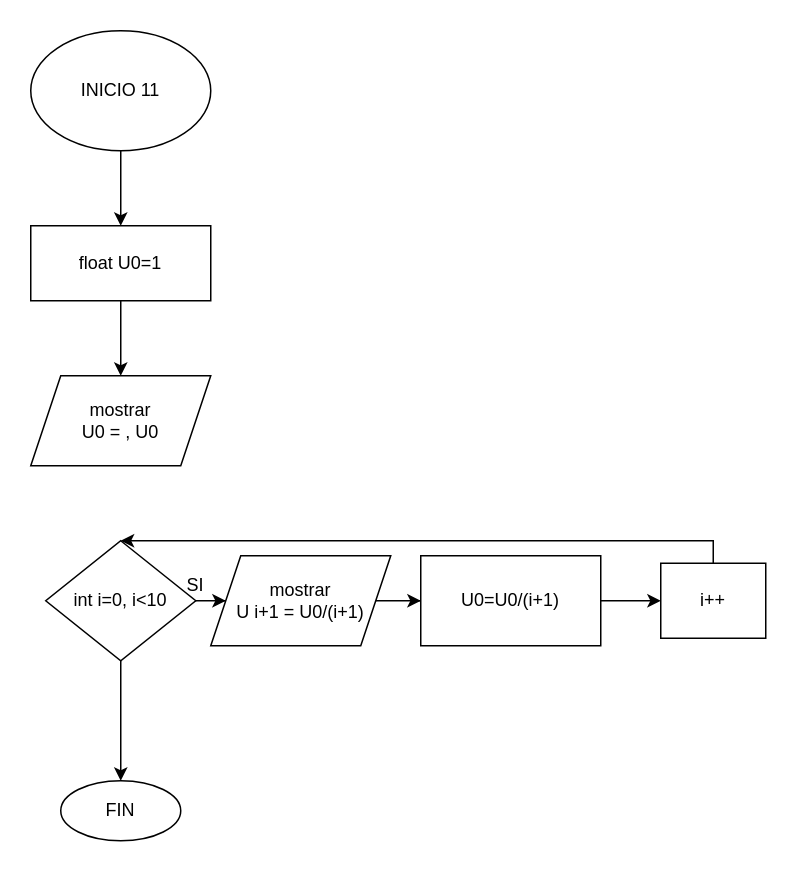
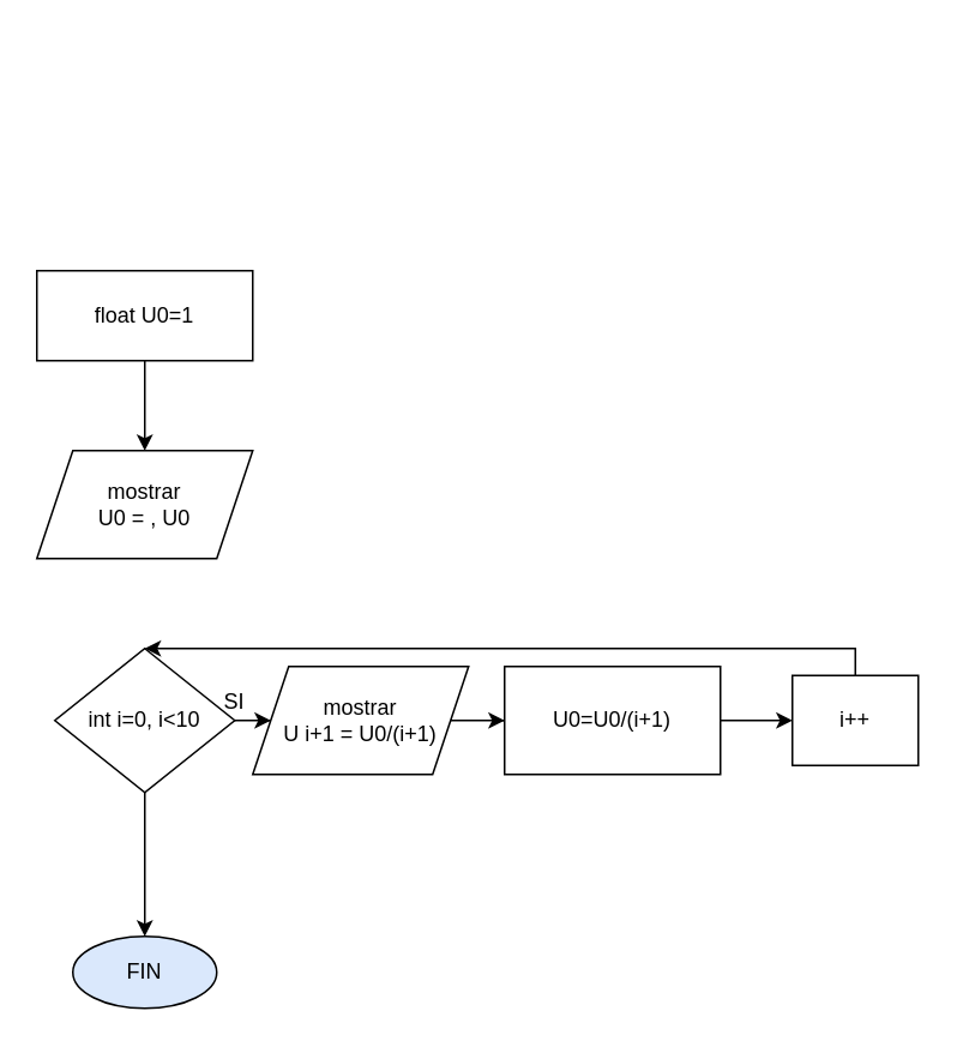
  <mxCell id="0" />
  <mxCell id="1" parent="0" />
- <mxCell id="2" value="" style="edgeStyle=orthogonalEdgeStyle;rounded=0;orthogonalLoop=1;jettySize=auto;html=1;" edge="1" parent="1" source="3" target="5"><mxGeometry relative="1" as="geometry" /></mxCell>
- <mxCell id="3" value="INICIO 11" style="ellipse;whiteSpace=wrap;html=1;" vertex="1" parent="1"><mxGeometry x="20" y="20" width="120" height="80" as="geometry" /></mxCell>
  <mxCell id="4" value="" style="edgeStyle=orthogonalEdgeStyle;rounded=0;orthogonalLoop=1;jettySize=auto;html=1;" edge="1" parent="1" source="5" target="6"><mxGeometry relative="1" as="geometry" /></mxCell>
  <mxCell id="5" value="float U0=1" style="whiteSpace=wrap;html=1;" vertex="1" parent="1"><mxGeometry x="20" y="150" width="120" height="50" as="geometry" /></mxCell>
  <mxCell id="6" value="mostrar&lt;div&gt;U0 = , U0&lt;br&gt;&lt;/div&gt;" style="shape=parallelogram;perimeter=parallelogramPerimeter;whiteSpace=wrap;html=1;fixedSize=1;" vertex="1" parent="1"><mxGeometry x="20" y="250" width="120" height="60" as="geometry" /></mxCell>
  <mxCell id="7" value="" style="edgeStyle=orthogonalEdgeStyle;rounded=0;orthogonalLoop=1;jettySize=auto;html=1;" edge="1" parent="1" source="9" target="11"><mxGeometry relative="1" as="geometry" /></mxCell>
  <mxCell id="8" value="" style="edgeStyle=orthogonalEdgeStyle;rounded=0;orthogonalLoop=1;jettySize=auto;html=1;" edge="1" parent="1" source="9" target="17"><mxGeometry relative="1" as="geometry" /></mxCell>
  <mxCell id="9" value="int i=0, i&amp;lt;10" style="rhombus;whiteSpace=wrap;html=1;" vertex="1" parent="1"><mxGeometry x="30" y="360" width="100" height="80" as="geometry" /></mxCell>
  <mxCell id="10" value="" style="edgeStyle=orthogonalEdgeStyle;rounded=0;orthogonalLoop=1;jettySize=auto;html=1;" edge="1" parent="1" source="11" target="13"><mxGeometry relative="1" as="geometry" /></mxCell>
  <mxCell id="11" value="&lt;div&gt;mostrar&lt;/div&gt;U i+1 = U0/(i+1)" style="shape=parallelogram;perimeter=parallelogramPerimeter;whiteSpace=wrap;html=1;fixedSize=1;" vertex="1" parent="1"><mxGeometry x="140" y="370" width="120" height="60" as="geometry" /></mxCell>
  <mxCell id="12" value="" style="edgeStyle=orthogonalEdgeStyle;rounded=0;orthogonalLoop=1;jettySize=auto;html=1;" edge="1" parent="1" source="13" target="15"><mxGeometry relative="1" as="geometry" /></mxCell>
  <mxCell id="13" value="U0=U0/(i+1)" style="whiteSpace=wrap;html=1;" vertex="1" parent="1"><mxGeometry x="280" y="370" width="120" height="60" as="geometry" /></mxCell>
  <mxCell id="14" style="edgeStyle=orthogonalEdgeStyle;rounded=0;orthogonalLoop=1;jettySize=auto;html=1;entryX=0.5;entryY=0;entryDx=0;entryDy=0;" edge="1" parent="1" source="15" target="9"><mxGeometry relative="1" as="geometry"><mxPoint x="475" y="330" as="targetPoint" /><Array as="points"><mxPoint x="475" y="360" /></Array></mxGeometry></mxCell>
  <mxCell id="15" value="i++" style="whiteSpace=wrap;html=1;" vertex="1" parent="1"><mxGeometry x="440" y="375" width="70" height="50" as="geometry" /></mxCell>
  <mxCell id="16" value="SI" style="text;html=1;align=center;verticalAlign=middle;whiteSpace=wrap;rounded=0;" vertex="1" parent="1"><mxGeometry x="100" y="375" width="60" height="30" as="geometry" /></mxCell>
- <mxCell id="17" value="FIN" style="ellipse;whiteSpace=wrap;html=1;" vertex="1" parent="1"><mxGeometry x="40" y="520" width="80" height="40" as="geometry" /></mxCell>
+ <mxCell id="17" value="FIN" style="ellipse;whiteSpace=wrap;html=1;fillColor=#dae8fc;" vertex="1" parent="1"><mxGeometry x="40" y="520" width="80" height="40" as="geometry" /></mxCell>
